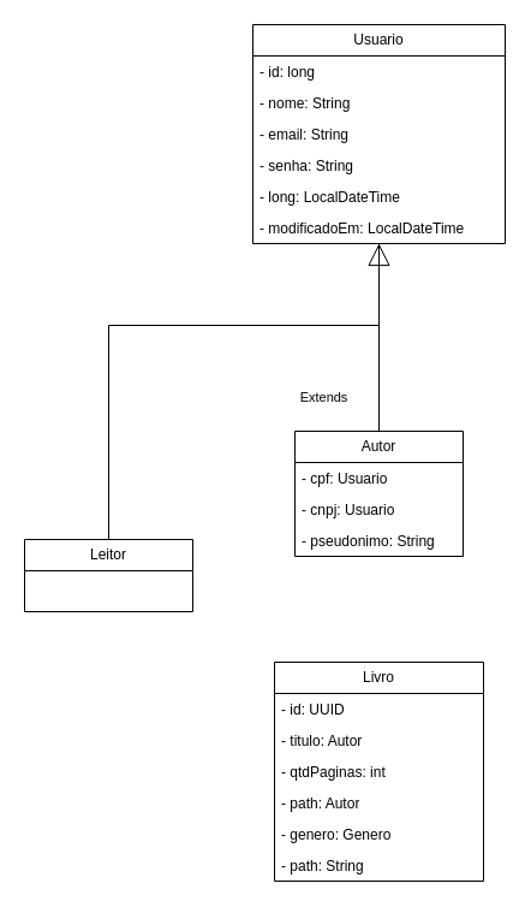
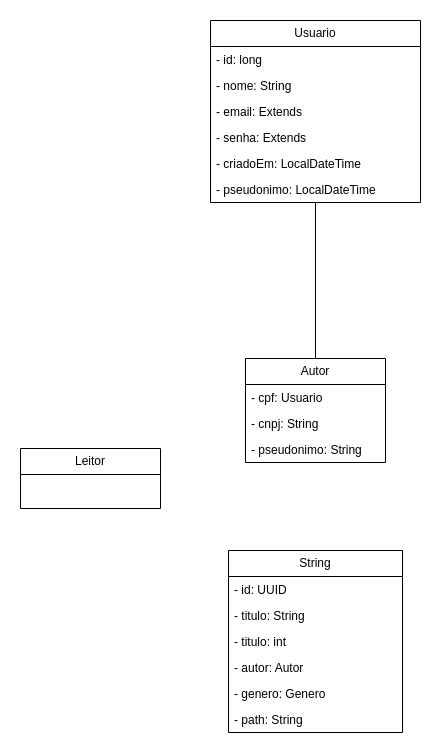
  <mxCell id="0" />
  <mxCell id="1" parent="0" />
  <mxCell id="2" value="Usuario" style="swimlane;fontStyle=0;childLayout=stackLayout;horizontal=1;startSize=26;fillColor=none;horizontalStack=0;resizeParent=1;resizeParentMax=0;resizeLast=0;collapsible=1;marginBottom=0;whiteSpace=wrap;html=1;" parent="1" vertex="1"><mxGeometry x="210" y="20" width="210" height="182" as="geometry" /></mxCell>
  <mxCell id="3" value="- id: long&lt;div&gt;&lt;br&gt;&lt;/div&gt;" style="text;strokeColor=none;fillColor=none;align=left;verticalAlign=top;spacingLeft=4;spacingRight=4;overflow=hidden;rotatable=0;points=[[0,0.5],[1,0.5]];portConstraint=eastwest;whiteSpace=wrap;html=1;" parent="2" vertex="1"><mxGeometry y="26" width="210" height="26" as="geometry" /></mxCell>
  <mxCell id="4" value="- nome: String" style="text;strokeColor=none;fillColor=none;align=left;verticalAlign=top;spacingLeft=4;spacingRight=4;overflow=hidden;rotatable=0;points=[[0,0.5],[1,0.5]];portConstraint=eastwest;whiteSpace=wrap;html=1;" parent="2" vertex="1"><mxGeometry y="52" width="210" height="26" as="geometry" /></mxCell>
- <mxCell id="5" value="- email: String" style="text;strokeColor=none;fillColor=none;align=left;verticalAlign=top;spacingLeft=4;spacingRight=4;overflow=hidden;rotatable=0;points=[[0,0.5],[1,0.5]];portConstraint=eastwest;whiteSpace=wrap;html=1;" parent="2" vertex="1"><mxGeometry y="78" width="210" height="26" as="geometry" /></mxCell>
- <mxCell id="6" value="- senha: String" style="text;strokeColor=none;fillColor=none;align=left;verticalAlign=top;spacingLeft=4;spacingRight=4;overflow=hidden;rotatable=0;points=[[0,0.5],[1,0.5]];portConstraint=eastwest;whiteSpace=wrap;html=1;" vertex="1" parent="2"><mxGeometry y="104" width="210" height="26" as="geometry" /></mxCell>
- <mxCell id="7" value="- long: LocalDateTime&amp;nbsp;" style="text;strokeColor=none;fillColor=none;align=left;verticalAlign=top;spacingLeft=4;spacingRight=4;overflow=hidden;rotatable=0;points=[[0,0.5],[1,0.5]];portConstraint=eastwest;whiteSpace=wrap;html=1;" parent="2" vertex="1"><mxGeometry y="130" width="210" height="26" as="geometry" /></mxCell>
- <mxCell id="8" value="- modificadoEm: LocalDateTime&amp;nbsp;" style="text;strokeColor=none;fillColor=none;align=left;verticalAlign=top;spacingLeft=4;spacingRight=4;overflow=hidden;rotatable=0;points=[[0,0.5],[1,0.5]];portConstraint=eastwest;whiteSpace=wrap;html=1;" parent="2" vertex="1"><mxGeometry y="156" width="210" height="26" as="geometry" /></mxCell>
+ <mxCell id="5" value="- email: Extends" style="text;strokeColor=none;fillColor=none;align=left;verticalAlign=top;spacingLeft=4;spacingRight=4;overflow=hidden;rotatable=0;points=[[0,0.5],[1,0.5]];portConstraint=eastwest;whiteSpace=wrap;html=1;" parent="2" vertex="1"><mxGeometry y="78" width="210" height="26" as="geometry" /></mxCell>
+ <mxCell id="6" value="- senha: Extends" style="text;strokeColor=none;fillColor=none;align=left;verticalAlign=top;spacingLeft=4;spacingRight=4;overflow=hidden;rotatable=0;points=[[0,0.5],[1,0.5]];portConstraint=eastwest;whiteSpace=wrap;html=1;" vertex="1" parent="2"><mxGeometry y="104" width="210" height="26" as="geometry" /></mxCell>
+ <mxCell id="7" value="- criadoEm: LocalDateTime&amp;nbsp;" style="text;strokeColor=none;fillColor=none;align=left;verticalAlign=top;spacingLeft=4;spacingRight=4;overflow=hidden;rotatable=0;points=[[0,0.5],[1,0.5]];portConstraint=eastwest;whiteSpace=wrap;html=1;" parent="2" vertex="1"><mxGeometry y="130" width="210" height="26" as="geometry" /></mxCell>
+ <mxCell id="8" value="- pseudonimo: LocalDateTime&amp;nbsp;" style="text;strokeColor=none;fillColor=none;align=left;verticalAlign=top;spacingLeft=4;spacingRight=4;overflow=hidden;rotatable=0;points=[[0,0.5],[1,0.5]];portConstraint=eastwest;whiteSpace=wrap;html=1;" parent="2" vertex="1"><mxGeometry y="156" width="210" height="26" as="geometry" /></mxCell>
  <mxCell id="9" value="Leitor" style="swimlane;fontStyle=0;childLayout=stackLayout;horizontal=1;startSize=26;fillColor=none;horizontalStack=0;resizeParent=1;resizeParentMax=0;resizeLast=0;collapsible=1;marginBottom=0;whiteSpace=wrap;html=1;" parent="1" vertex="1"><mxGeometry x="20" y="448" width="140" height="60" as="geometry" /></mxCell>
  <mxCell id="10" value="Autor" style="swimlane;fontStyle=0;childLayout=stackLayout;horizontal=1;startSize=26;fillColor=none;horizontalStack=0;resizeParent=1;resizeParentMax=0;resizeLast=0;collapsible=1;marginBottom=0;whiteSpace=wrap;html=1;" parent="1" vertex="1"><mxGeometry x="245" y="358" width="140" height="104" as="geometry" /></mxCell>
  <mxCell id="11" value="- cpf: Usuario" style="text;strokeColor=none;fillColor=none;align=left;verticalAlign=top;spacingLeft=4;spacingRight=4;overflow=hidden;rotatable=0;points=[[0,0.5],[1,0.5]];portConstraint=eastwest;whiteSpace=wrap;html=1;" vertex="1" parent="10"><mxGeometry y="26" width="140" height="26" as="geometry" /></mxCell>
- <mxCell id="12" value="- cnpj: Usuario" style="text;strokeColor=none;fillColor=none;align=left;verticalAlign=top;spacingLeft=4;spacingRight=4;overflow=hidden;rotatable=0;points=[[0,0.5],[1,0.5]];portConstraint=eastwest;whiteSpace=wrap;html=1;" vertex="1" parent="10"><mxGeometry y="52" width="140" height="26" as="geometry" /></mxCell>
+ <mxCell id="12" value="- cnpj: String" style="text;strokeColor=none;fillColor=none;align=left;verticalAlign=top;spacingLeft=4;spacingRight=4;overflow=hidden;rotatable=0;points=[[0,0.5],[1,0.5]];portConstraint=eastwest;whiteSpace=wrap;html=1;" vertex="1" parent="10"><mxGeometry y="52" width="140" height="26" as="geometry" /></mxCell>
  <mxCell id="13" value="- pseudonimo: String" style="text;strokeColor=none;fillColor=none;align=left;verticalAlign=top;spacingLeft=4;spacingRight=4;overflow=hidden;rotatable=0;points=[[0,0.5],[1,0.5]];portConstraint=eastwest;whiteSpace=wrap;html=1;" vertex="1" parent="10"><mxGeometry y="78" width="140" height="26" as="geometry" /></mxCell>
- <mxCell id="14" value="Extends" style="endArrow=block;endSize=16;endFill=0;html=1;rounded=0;exitX=0.5;exitY=0;exitDx=0;exitDy=0;entryX=0.5;entryY=1;entryDx=0;entryDy=0;" parent="1" source="9" target="2" edge="1"><mxGeometry x="0.643" y="-30" width="160" relative="1" as="geometry"><mxPoint x="210" y="250" as="sourcePoint" /><mxPoint x="370" y="250" as="targetPoint" /><Array as="points"><mxPoint x="90" y="270" /><mxPoint x="315" y="270" /></Array><mxPoint x="-30" y="30" as="offset" /></mxGeometry></mxCell>
  <mxCell id="15" value="" style="endArrow=none;endSize=16;endFill=0;html=1;rounded=0;exitX=0.5;exitY=0;exitDx=0;exitDy=0;entryX=0.5;entryY=1;entryDx=0;entryDy=0;" parent="1" source="10" target="2" edge="1"><mxGeometry x="0.175" y="-65" width="160" relative="1" as="geometry"><mxPoint x="230" y="460" as="sourcePoint" /><mxPoint x="370" y="394" as="targetPoint" /><mxPoint as="offset" /><Array as="points" /></mxGeometry></mxCell>
- <mxCell id="16" value="Livro" style="swimlane;fontStyle=0;childLayout=stackLayout;horizontal=1;startSize=26;fillColor=none;horizontalStack=0;resizeParent=1;resizeParentMax=0;resizeLast=0;collapsible=1;marginBottom=0;whiteSpace=wrap;html=1;" parent="1" vertex="1"><mxGeometry x="228" y="550" width="174" height="182" as="geometry" /></mxCell>
+ <mxCell id="16" value="String" style="swimlane;fontStyle=0;childLayout=stackLayout;horizontal=1;startSize=26;fillColor=none;horizontalStack=0;resizeParent=1;resizeParentMax=0;resizeLast=0;collapsible=1;marginBottom=0;whiteSpace=wrap;html=1;" parent="1" vertex="1"><mxGeometry x="228" y="550" width="174" height="182" as="geometry" /></mxCell>
  <mxCell id="17" value="- id: UUID" style="text;strokeColor=none;fillColor=none;align=left;verticalAlign=top;spacingLeft=4;spacingRight=4;overflow=hidden;rotatable=0;points=[[0,0.5],[1,0.5]];portConstraint=eastwest;whiteSpace=wrap;html=1;" parent="16" vertex="1"><mxGeometry y="26" width="174" height="26" as="geometry" /></mxCell>
- <mxCell id="18" value="- titulo: Autor" style="text;strokeColor=none;fillColor=none;align=left;verticalAlign=top;spacingLeft=4;spacingRight=4;overflow=hidden;rotatable=0;points=[[0,0.5],[1,0.5]];portConstraint=eastwest;whiteSpace=wrap;html=1;" parent="16" vertex="1"><mxGeometry y="52" width="174" height="26" as="geometry" /></mxCell>
- <mxCell id="19" value="- qtdPaginas: int" style="text;strokeColor=none;fillColor=none;align=left;verticalAlign=top;spacingLeft=4;spacingRight=4;overflow=hidden;rotatable=0;points=[[0,0.5],[1,0.5]];portConstraint=eastwest;whiteSpace=wrap;html=1;" parent="16" vertex="1"><mxGeometry y="78" width="174" height="26" as="geometry" /></mxCell>
- <mxCell id="20" value="- path: Autor&lt;div&gt;&lt;br&gt;&lt;/div&gt;" style="text;strokeColor=none;fillColor=none;align=left;verticalAlign=top;spacingLeft=4;spacingRight=4;overflow=hidden;rotatable=0;points=[[0,0.5],[1,0.5]];portConstraint=eastwest;whiteSpace=wrap;html=1;" parent="16" vertex="1"><mxGeometry y="104" width="174" height="26" as="geometry" /></mxCell>
+ <mxCell id="18" value="- titulo: String" style="text;strokeColor=none;fillColor=none;align=left;verticalAlign=top;spacingLeft=4;spacingRight=4;overflow=hidden;rotatable=0;points=[[0,0.5],[1,0.5]];portConstraint=eastwest;whiteSpace=wrap;html=1;" parent="16" vertex="1"><mxGeometry y="52" width="174" height="26" as="geometry" /></mxCell>
+ <mxCell id="19" value="- titulo: int" style="text;strokeColor=none;fillColor=none;align=left;verticalAlign=top;spacingLeft=4;spacingRight=4;overflow=hidden;rotatable=0;points=[[0,0.5],[1,0.5]];portConstraint=eastwest;whiteSpace=wrap;html=1;" parent="16" vertex="1"><mxGeometry y="78" width="174" height="26" as="geometry" /></mxCell>
+ <mxCell id="20" value="- autor: Autor&lt;div&gt;&lt;br&gt;&lt;/div&gt;" style="text;strokeColor=none;fillColor=none;align=left;verticalAlign=top;spacingLeft=4;spacingRight=4;overflow=hidden;rotatable=0;points=[[0,0.5],[1,0.5]];portConstraint=eastwest;whiteSpace=wrap;html=1;" parent="16" vertex="1"><mxGeometry y="104" width="174" height="26" as="geometry" /></mxCell>
  <mxCell id="21" value="- genero: Genero" style="text;strokeColor=none;fillColor=none;align=left;verticalAlign=top;spacingLeft=4;spacingRight=4;overflow=hidden;rotatable=0;points=[[0,0.5],[1,0.5]];portConstraint=eastwest;whiteSpace=wrap;html=1;" parent="16" vertex="1"><mxGeometry y="130" width="174" height="26" as="geometry" /></mxCell>
  <mxCell id="22" value="- path: String" style="text;strokeColor=none;fillColor=none;align=left;verticalAlign=top;spacingLeft=4;spacingRight=4;overflow=hidden;rotatable=0;points=[[0,0.5],[1,0.5]];portConstraint=eastwest;whiteSpace=wrap;html=1;" parent="16" vertex="1"><mxGeometry y="156" width="174" height="26" as="geometry" /></mxCell>
